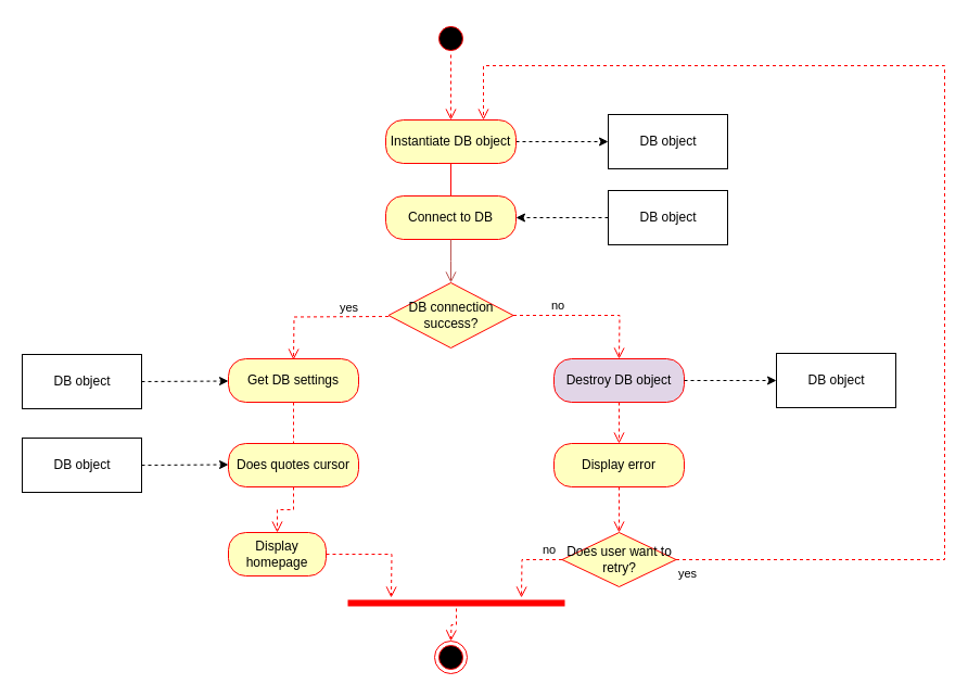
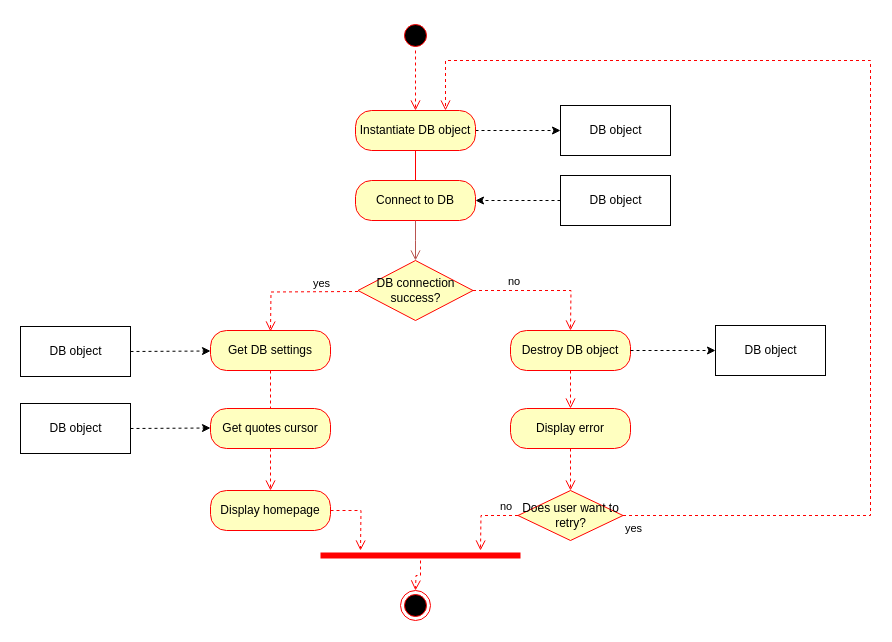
  <mxCell id="0" />
  <mxCell id="1" parent="0" />
  <mxCell id="2" value="" style="ellipse;html=1;shape=endState;fillColor=#000000;strokeColor=#ff0000;" vertex="1" parent="1"><mxGeometry x="400" y="590" width="30" height="30" as="geometry" /></mxCell>
  <mxCell id="3" style="edgeStyle=orthogonalEdgeStyle;rounded=0;orthogonalLoop=1;jettySize=auto;html=1;exitX=1;exitY=0.5;exitDx=0;exitDy=0;dashed=1;" edge="1" parent="1" source="4"><mxGeometry relative="1" as="geometry"><mxPoint x="560" y="130" as="targetPoint" /></mxGeometry></mxCell>
  <mxCell id="4" value="Instantiate DB object" style="rounded=1;whiteSpace=wrap;html=1;arcSize=40;fontColor=#000000;fillColor=#ffffc0;strokeColor=#ff0000;" vertex="1" parent="1"><mxGeometry x="355" y="110" width="120" height="40" as="geometry" /></mxCell>
  <mxCell id="5" value="" style="edgeStyle=orthogonalEdgeStyle;html=1;verticalAlign=bottom;endArrow=open;endSize=8;strokeColor=#ff0000;rounded=0;" edge="1" source="4" parent="1"><mxGeometry relative="1" as="geometry"><mxPoint x="415" y="220" as="targetPoint" /></mxGeometry></mxCell>
  <mxCell id="6" value="DB object" style="html=1;" vertex="1" parent="1"><mxGeometry x="560" y="105" width="110" height="50" as="geometry" /></mxCell>
  <mxCell id="7" value="Connect to DB" style="rounded=1;whiteSpace=wrap;html=1;arcSize=40;fontColor=#000000;fillColor=#ffffc0;strokeColor=#ff0000;" vertex="1" parent="1"><mxGeometry x="355" y="180" width="120" height="40" as="geometry" /></mxCell>
  <mxCell id="8" value="" style="edgeStyle=orthogonalEdgeStyle;html=1;verticalAlign=bottom;endArrow=open;endSize=8;strokeColor=#b85450;rounded=0;fillColor=#f8cecc;" edge="1" source="7" parent="1"><mxGeometry relative="1" as="geometry"><mxPoint x="415" y="260" as="targetPoint" /></mxGeometry></mxCell>
  <mxCell id="9" value="" style="ellipse;html=1;shape=startState;fillColor=#000000;strokeColor=#ff0000;" vertex="1" parent="1"><mxGeometry x="400" y="20" width="30" height="30" as="geometry" /></mxCell>
  <mxCell id="10" value="" style="edgeStyle=orthogonalEdgeStyle;html=1;verticalAlign=bottom;endArrow=open;endSize=8;strokeColor=#ff0000;rounded=0;dashed=1;" edge="1" source="9" parent="1"><mxGeometry relative="1" as="geometry"><mxPoint x="415" y="110" as="targetPoint" /></mxGeometry></mxCell>
  <mxCell id="11" value="" style="edgeStyle=orthogonalEdgeStyle;rounded=0;orthogonalLoop=1;jettySize=auto;html=1;dashed=1;" edge="1" parent="1" source="12" target="7"><mxGeometry relative="1" as="geometry" /></mxCell>
  <mxCell id="12" value="DB object" style="html=1;" vertex="1" parent="1"><mxGeometry x="560" y="175" width="110" height="50" as="geometry" /></mxCell>
  <mxCell id="13" value="DB connection success?" style="rhombus;whiteSpace=wrap;html=1;fillColor=#ffffc0;strokeColor=#ff0000;" vertex="1" parent="1"><mxGeometry x="357.5" y="260" width="115" height="60" as="geometry" /></mxCell>
  <mxCell id="14" value="no" style="edgeStyle=orthogonalEdgeStyle;html=1;align=left;verticalAlign=bottom;endArrow=open;endSize=8;strokeColor=#ff0000;rounded=0;dashed=1;" edge="1" source="13" parent="1"><mxGeometry x="-0.524" relative="1" as="geometry"><mxPoint x="570" y="330" as="targetPoint" /><mxPoint as="offset" /></mxGeometry></mxCell>
  <mxCell id="15" value="yes" style="edgeStyle=orthogonalEdgeStyle;html=1;align=left;verticalAlign=top;endArrow=open;endSize=8;strokeColor=#ff0000;rounded=0;dashed=1;exitX=0;exitY=0.5;exitDx=0;exitDy=0;" edge="1" parent="1"><mxGeometry x="-0.255" y="-21" relative="1" as="geometry"><mxPoint x="270" y="331" as="targetPoint" /><mxPoint x="357.5" y="291" as="sourcePoint" /><mxPoint x="1" as="offset" /></mxGeometry></mxCell>
- <mxCell id="16" value="Destroy DB object" style="rounded=1;whiteSpace=wrap;html=1;arcSize=40;fontColor=#000000;fillColor=#e1d5e7;strokeColor=#ff0000;" vertex="1" parent="1"><mxGeometry x="510" y="330" width="120" height="40" as="geometry" /></mxCell>
+ <mxCell id="16" value="Destroy DB object" style="rounded=1;whiteSpace=wrap;html=1;arcSize=40;fontColor=#000000;fillColor=#ffffc0;strokeColor=#ff0000;" vertex="1" parent="1"><mxGeometry x="510" y="330" width="120" height="40" as="geometry" /></mxCell>
  <mxCell id="17" value="" style="edgeStyle=orthogonalEdgeStyle;html=1;verticalAlign=bottom;endArrow=open;endSize=8;strokeColor=#ff0000;rounded=0;dashed=1;entryX=0.5;entryY=0;entryDx=0;entryDy=0;" edge="1" source="16" parent="1" target="18"><mxGeometry relative="1" as="geometry"><mxPoint x="570" y="430" as="targetPoint" /></mxGeometry></mxCell>
  <mxCell id="18" value="Display error" style="rounded=1;whiteSpace=wrap;html=1;arcSize=40;fontColor=#000000;fillColor=#ffffc0;strokeColor=#ff0000;" vertex="1" parent="1"><mxGeometry x="510" y="408" width="120" height="40" as="geometry" /></mxCell>
  <mxCell id="19" value="" style="edgeStyle=orthogonalEdgeStyle;html=1;verticalAlign=bottom;endArrow=open;endSize=8;strokeColor=#ff0000;rounded=0;dashed=1;" edge="1" source="18" parent="1"><mxGeometry relative="1" as="geometry"><mxPoint x="570" y="490" as="targetPoint" /></mxGeometry></mxCell>
  <mxCell id="20" value="" style="shape=line;html=1;strokeWidth=6;strokeColor=#ff0000;" vertex="1" parent="1"><mxGeometry x="320" y="550" width="200" height="10" as="geometry" /></mxCell>
  <mxCell id="21" value="" style="edgeStyle=orthogonalEdgeStyle;html=1;verticalAlign=bottom;endArrow=open;endSize=8;strokeColor=#ff0000;rounded=0;dashed=1;" edge="1" source="20" parent="1"><mxGeometry relative="1" as="geometry"><mxPoint x="415" y="590" as="targetPoint" /></mxGeometry></mxCell>
  <mxCell id="22" value="Does user want to retry?" style="rhombus;whiteSpace=wrap;html=1;fillColor=#ffffc0;strokeColor=#ff0000;" vertex="1" parent="1"><mxGeometry x="517.5" y="490" width="105" height="50" as="geometry" /></mxCell>
  <mxCell id="23" value="no" style="edgeStyle=orthogonalEdgeStyle;html=1;align=left;verticalAlign=bottom;endArrow=open;endSize=8;strokeColor=#ff0000;rounded=0;dashed=1;" edge="1" source="22" parent="1"><mxGeometry x="-0.434" relative="1" as="geometry"><mxPoint x="480" y="550" as="targetPoint" /><mxPoint as="offset" /></mxGeometry></mxCell>
  <mxCell id="24" value="yes" style="edgeStyle=orthogonalEdgeStyle;html=1;align=left;verticalAlign=top;endArrow=open;endSize=8;strokeColor=#ff0000;rounded=0;dashed=1;exitX=1;exitY=0.5;exitDx=0;exitDy=0;entryX=0.75;entryY=0;entryDx=0;entryDy=0;" edge="1" source="22" parent="1" target="4"><mxGeometry x="-1" relative="1" as="geometry"><mxPoint x="740" y="60" as="targetPoint" /><Array as="points"><mxPoint x="870" y="515" /><mxPoint x="870" y="60" /><mxPoint x="445" y="60" /></Array></mxGeometry></mxCell>
  <mxCell id="25" style="edgeStyle=orthogonalEdgeStyle;rounded=0;orthogonalLoop=1;jettySize=auto;html=1;exitX=1;exitY=0.5;exitDx=0;exitDy=0;dashed=1;" edge="1" parent="1"><mxGeometry relative="1" as="geometry"><mxPoint x="715" y="350" as="targetPoint" /><mxPoint x="630" y="350" as="sourcePoint" /></mxGeometry></mxCell>
  <mxCell id="26" value="DB object" style="html=1;" vertex="1" parent="1"><mxGeometry x="715" y="325" width="110" height="50" as="geometry" /></mxCell>
  <mxCell id="27" value="Get DB settings" style="rounded=1;whiteSpace=wrap;html=1;arcSize=40;fontColor=#000000;fillColor=#ffffc0;strokeColor=#ff0000;" vertex="1" parent="1"><mxGeometry x="210" y="330" width="120" height="40" as="geometry" /></mxCell>
  <mxCell id="28" value="" style="edgeStyle=orthogonalEdgeStyle;html=1;verticalAlign=bottom;endArrow=none;endSize=8;strokeColor=#ff0000;rounded=0;dashed=1;entryX=0.5;entryY=0;entryDx=0;entryDy=0;" edge="1" source="27" parent="1" target="31"><mxGeometry relative="1" as="geometry"><mxPoint x="270" y="430" as="targetPoint" /></mxGeometry></mxCell>
  <mxCell id="29" style="edgeStyle=orthogonalEdgeStyle;rounded=0;orthogonalLoop=1;jettySize=auto;html=1;exitX=1;exitY=0.5;exitDx=0;exitDy=0;dashed=1;" edge="1" parent="1" source="30"><mxGeometry relative="1" as="geometry"><mxPoint x="210" y="350.5" as="targetPoint" /><mxPoint x="125" y="350.5" as="sourcePoint" /></mxGeometry></mxCell>
  <mxCell id="30" value="DB object" style="html=1;" vertex="1" parent="1"><mxGeometry x="20" y="326" width="110" height="50" as="geometry" /></mxCell>
- <mxCell id="31" value="Does quotes cursor" style="rounded=1;whiteSpace=wrap;html=1;arcSize=40;fontColor=#000000;fillColor=#ffffc0;strokeColor=#ff0000;" vertex="1" parent="1"><mxGeometry x="210" y="408" width="120" height="40" as="geometry" /></mxCell>
+ <mxCell id="31" value="Get quotes cursor" style="rounded=1;whiteSpace=wrap;html=1;arcSize=40;fontColor=#000000;fillColor=#ffffc0;strokeColor=#ff0000;" vertex="1" parent="1"><mxGeometry x="210" y="408" width="120" height="40" as="geometry" /></mxCell>
  <mxCell id="32" value="" style="edgeStyle=orthogonalEdgeStyle;html=1;verticalAlign=bottom;endArrow=open;endSize=8;strokeColor=#ff0000;rounded=0;dashed=1;entryX=0.5;entryY=0;entryDx=0;entryDy=0;" edge="1" source="31" parent="1" target="35"><mxGeometry relative="1" as="geometry"><mxPoint x="270" y="510" as="targetPoint" /></mxGeometry></mxCell>
  <mxCell id="33" style="edgeStyle=orthogonalEdgeStyle;rounded=0;orthogonalLoop=1;jettySize=auto;html=1;exitX=1;exitY=0.5;exitDx=0;exitDy=0;dashed=1;" edge="1" parent="1" source="34"><mxGeometry relative="1" as="geometry"><mxPoint x="210" y="427.5" as="targetPoint" /><mxPoint x="125" y="427.5" as="sourcePoint" /></mxGeometry></mxCell>
  <mxCell id="34" value="DB object" style="html=1;" vertex="1" parent="1"><mxGeometry x="20" y="403" width="110" height="50" as="geometry" /></mxCell>
- <mxCell id="35" value="Display homepage" style="rounded=1;whiteSpace=wrap;html=1;arcSize=40;fontColor=#000000;fillColor=#ffffc0;strokeColor=#ff0000;" vertex="1" parent="1"><mxGeometry x="210" y="490" width="90" height="40" as="geometry" /></mxCell>
+ <mxCell id="35" value="Display homepage" style="rounded=1;whiteSpace=wrap;html=1;arcSize=40;fontColor=#000000;fillColor=#ffffc0;strokeColor=#ff0000;" vertex="1" parent="1"><mxGeometry x="210" y="490" width="120" height="40" as="geometry" /></mxCell>
  <mxCell id="36" value="" style="edgeStyle=orthogonalEdgeStyle;html=1;verticalAlign=bottom;endArrow=open;endSize=8;strokeColor=#ff0000;rounded=0;dashed=1;exitX=1;exitY=0.5;exitDx=0;exitDy=0;" edge="1" source="35" parent="1"><mxGeometry relative="1" as="geometry"><mxPoint x="360" y="550" as="targetPoint" /><mxPoint x="365" y="500" as="sourcePoint" /></mxGeometry></mxCell>
